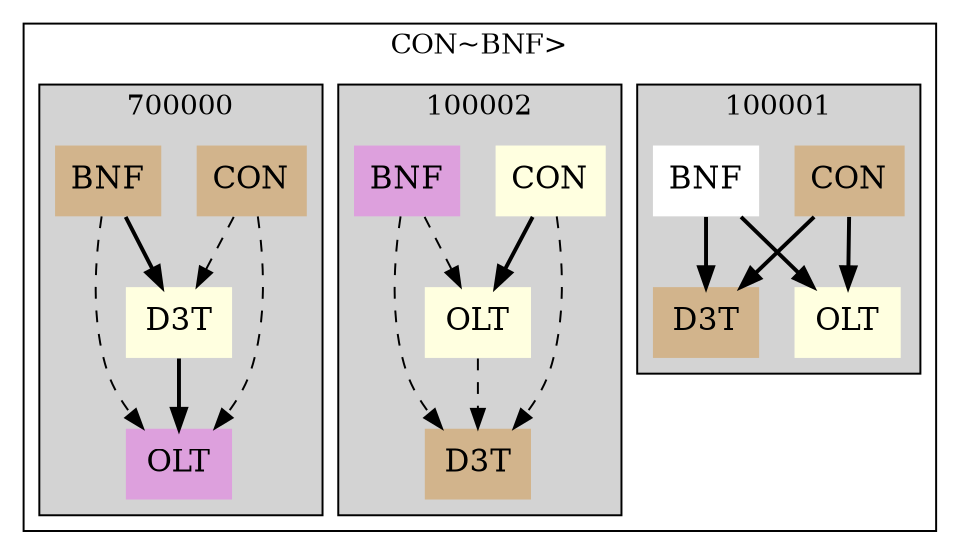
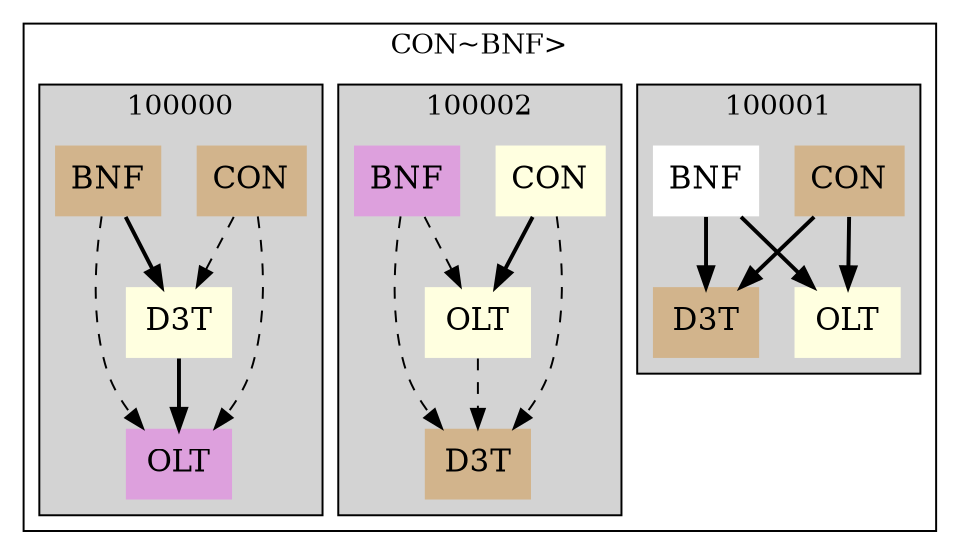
  strict digraph {
    compound=false
    labelloc=t
    node [fontsize=16 shape=plaintext style=filled fillcolor=tan]
    edge [style=bold]
    n1 [label=CON]
    n2 [label=D3T]
    n3 [label=OLT fillcolor=lightyellow]
    n4 [label=BNF fillcolor=white]
    n5 [label=CON fillcolor=lightyellow]
    n6 [label=D3T]
    n7 [label=OLT fillcolor=lightyellow]
    n8 [label=BNF fillcolor=plum]
    n9 [label=CON]
    n10 [label=D3T fillcolor=lightyellow]
    n11 [label=OLT fillcolor=plum]
    n12 [label=BNF]
    subgraph cluster_1 {
      label="CON~BNF>"
      subgraph cluster_2 {
        label=100001
        style=filled
        n1
        n2
        n3
        n4
      }
      subgraph cluster_3 {
        label=100002
        style=filled
        n5
        n6
        n7
        n8
      }
      subgraph cluster_4 {
-       label=700000
+       label=100000
        style=filled
        n9
        n10
        n11
        n12
      }
    }
    n1 -> n2
    n1 -> n3
    n4 -> n2
    n4 -> n3
    n5 -> n6 [style=dashed]
    n5 -> n7
    n7 -> n6 [style=dashed]
    n8 -> n6 [style=dashed]
    n8 -> n7 [style=dashed]
    n9 -> n10 [style=dashed]
    n9 -> n11 [style=dashed]
    n10 -> n11
    n12 -> n10
    n12 -> n11 [style=dashed]
  }
